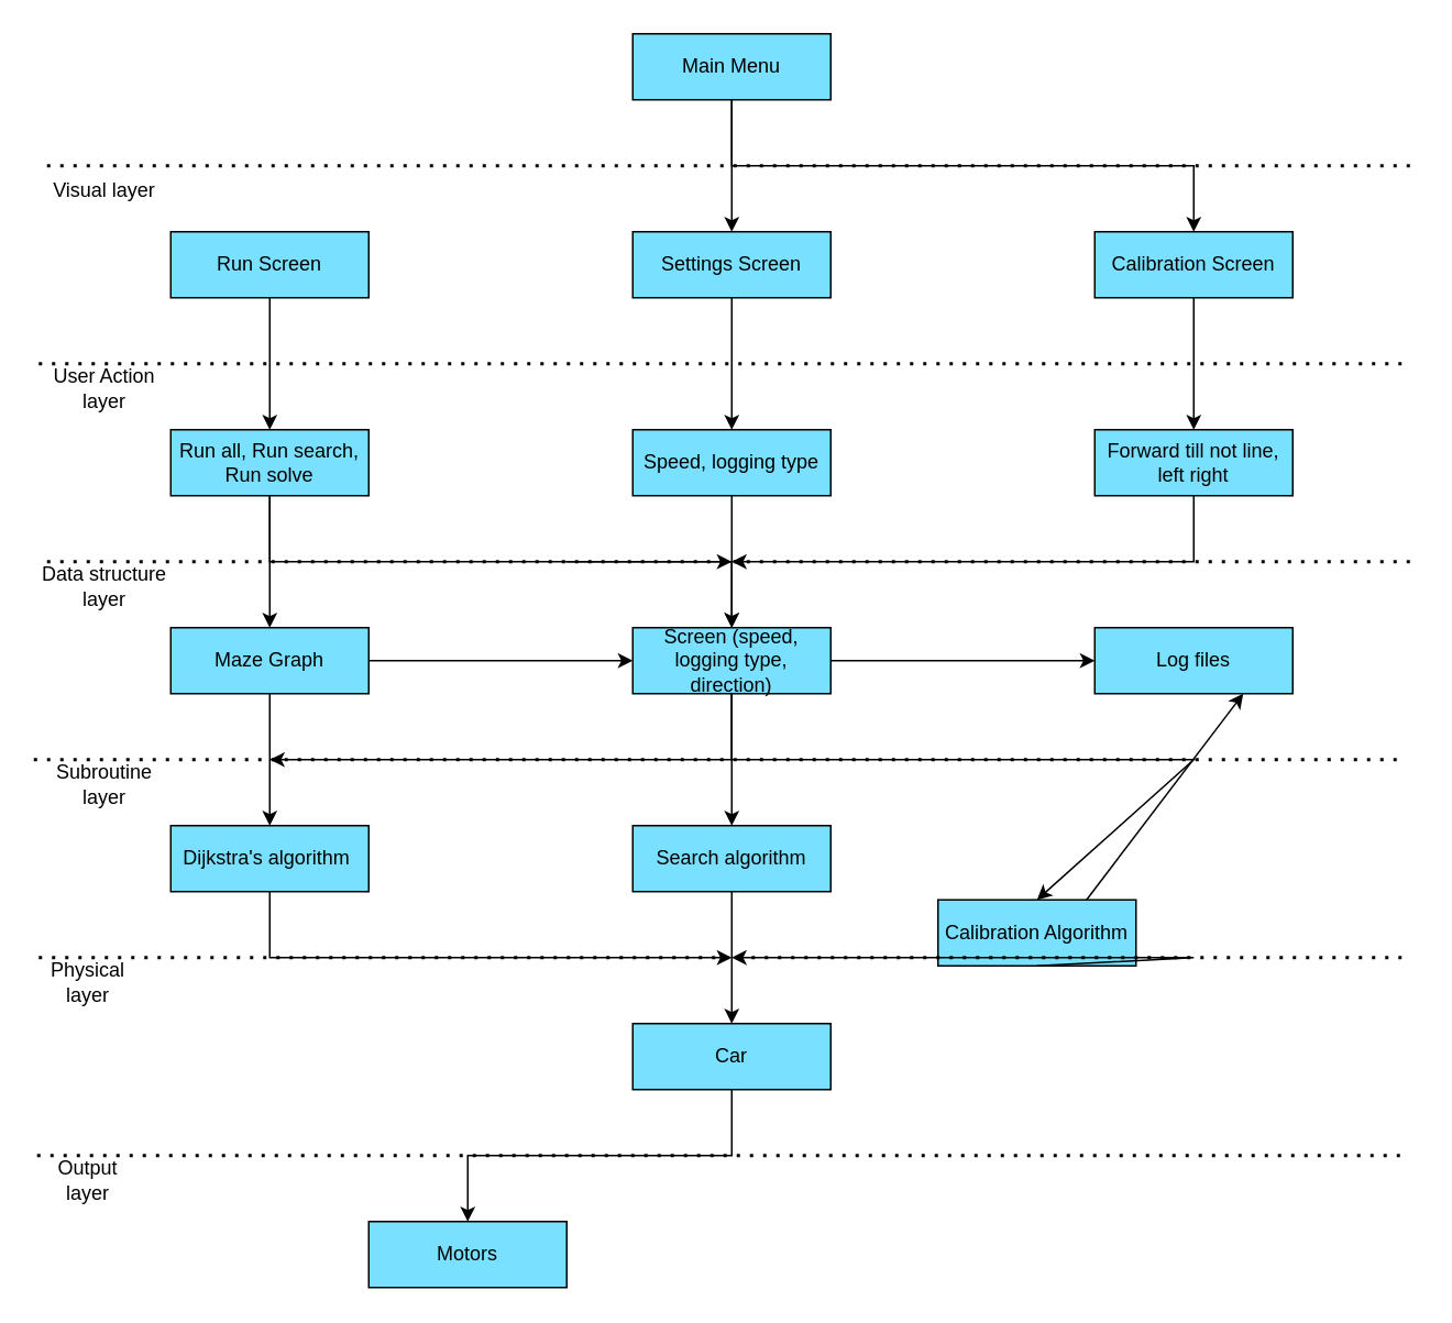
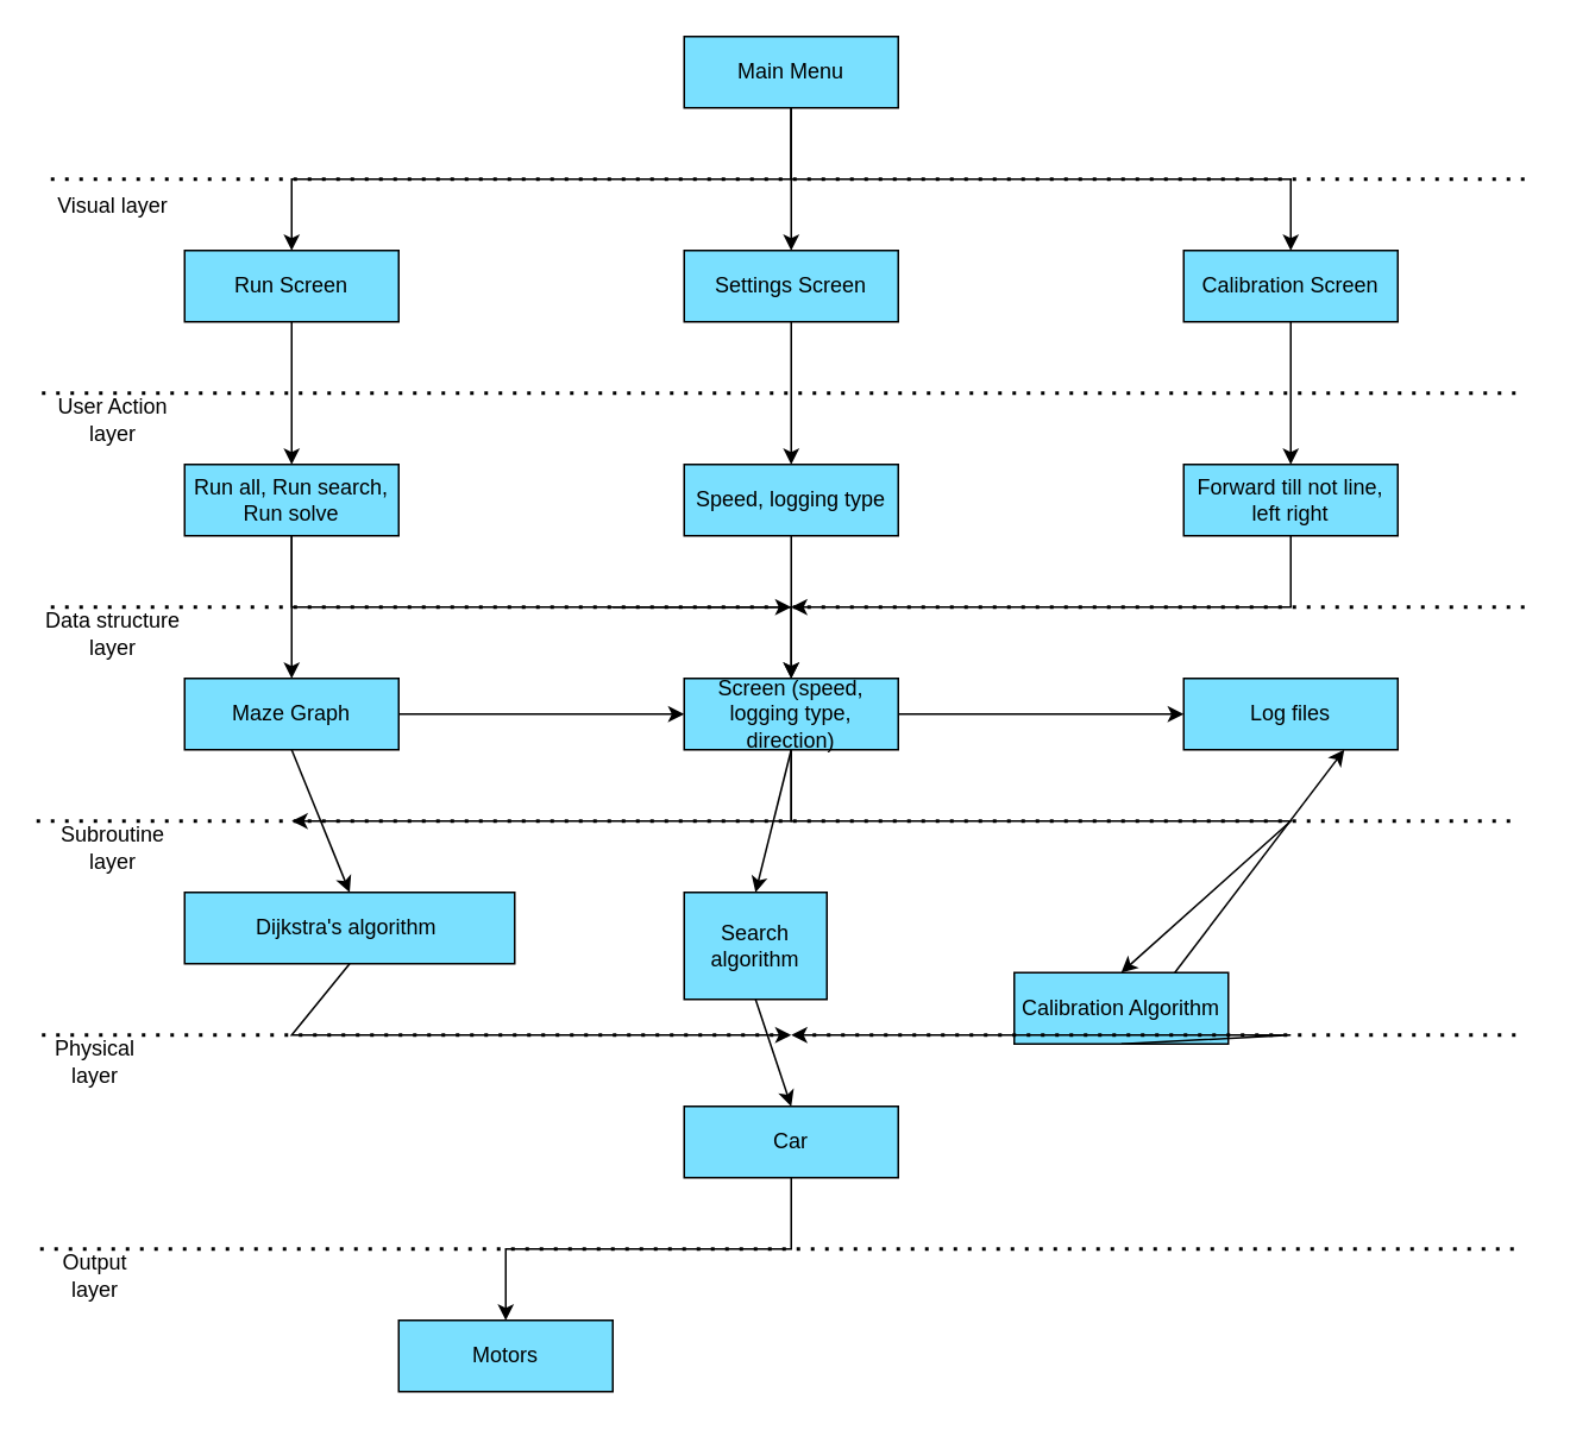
  <mxCell id="0" />
  <mxCell id="1" parent="0" />
  <mxCell id="2" value="Main Menu" style="rounded=0;whiteSpace=wrap;html=1;fillColor=#7AE0FF;" vertex="1" parent="1"><mxGeometry x="383" y="20" width="120" height="40" as="geometry" /></mxCell>
  <mxCell id="3" value="Run Screen" style="rounded=0;whiteSpace=wrap;html=1;fillColor=#7AE0FF;" vertex="1" parent="1"><mxGeometry x="103" y="140" width="120" height="40" as="geometry" /></mxCell>
  <mxCell id="4" value="Settings Screen" style="rounded=0;whiteSpace=wrap;html=1;fillColor=#7AE0FF;" vertex="1" parent="1"><mxGeometry x="383" y="140" width="120" height="40" as="geometry" /></mxCell>
  <mxCell id="5" value="Calibration Screen" style="rounded=0;whiteSpace=wrap;html=1;fillColor=#7AE0FF;" vertex="1" parent="1"><mxGeometry x="663" y="140" width="120" height="40" as="geometry" /></mxCell>
+ <mxCell id="6" value="" style="endArrow=classic;html=1;rounded=0;entryX=0.5;entryY=0;entryDx=0;entryDy=0;exitX=0.5;exitY=1;exitDx=0;exitDy=0;" edge="1" parent="1" source="2" target="3"><mxGeometry width="50" height="50" relative="1" as="geometry"><mxPoint x="443" y="110" as="sourcePoint" /><mxPoint x="463" y="350" as="targetPoint" /><Array as="points"><mxPoint x="443" y="100" /><mxPoint x="163" y="100" /></Array></mxGeometry></mxCell>
  <mxCell id="7" value="" style="endArrow=classic;html=1;rounded=0;entryX=0.5;entryY=0;entryDx=0;entryDy=0;" edge="1" parent="1" target="4"><mxGeometry width="50" height="50" relative="1" as="geometry"><mxPoint x="443" y="60" as="sourcePoint" /><mxPoint x="463" y="350" as="targetPoint" /></mxGeometry></mxCell>
  <mxCell id="8" value="" style="endArrow=classic;html=1;rounded=0;exitX=0.5;exitY=1;exitDx=0;exitDy=0;entryX=0.5;entryY=0;entryDx=0;entryDy=0;" edge="1" parent="1" source="2" target="5"><mxGeometry width="50" height="50" relative="1" as="geometry"><mxPoint x="413" y="400" as="sourcePoint" /><mxPoint x="463" y="350" as="targetPoint" /><Array as="points"><mxPoint x="443" y="100" /><mxPoint x="723" y="100" /></Array></mxGeometry></mxCell>
  <mxCell id="9" value="Run all, Run search, Run solve" style="rounded=0;whiteSpace=wrap;html=1;fillColor=#7AE0FF;" vertex="1" parent="1"><mxGeometry x="103" y="260" width="120" height="40" as="geometry" /></mxCell>
  <mxCell id="10" value="Speed, logging type" style="rounded=0;whiteSpace=wrap;html=1;fillColor=#7AE0FF;" vertex="1" parent="1"><mxGeometry x="383" y="260" width="120" height="40" as="geometry" /></mxCell>
  <mxCell id="11" value="Forward till not line, left right" style="rounded=0;whiteSpace=wrap;html=1;fillColor=#7AE0FF;" vertex="1" parent="1"><mxGeometry x="663" y="260" width="120" height="40" as="geometry" /></mxCell>
  <mxCell id="12" value="Maze Graph" style="rounded=0;whiteSpace=wrap;html=1;fillColor=#7AE0FF;" vertex="1" parent="1"><mxGeometry x="103" y="380" width="120" height="40" as="geometry" /></mxCell>
  <mxCell id="13" value="Screen (speed, logging type, direction)" style="rounded=0;whiteSpace=wrap;html=1;fillColor=#7AE0FF;" vertex="1" parent="1"><mxGeometry x="383" y="380" width="120" height="40" as="geometry" /></mxCell>
- <mxCell id="14" value="Dijkstra's algorithm&amp;nbsp;" style="rounded=0;whiteSpace=wrap;html=1;fillColor=#7AE0FF;" vertex="1" parent="1"><mxGeometry x="103" y="500" width="120" height="40" as="geometry" /></mxCell>
- <mxCell id="15" value="Search algorithm" style="rounded=0;whiteSpace=wrap;html=1;fillColor=#7AE0FF;" vertex="1" parent="1"><mxGeometry x="383" y="500" width="120" height="40" as="geometry" /></mxCell>
+ <mxCell id="14" value="Dijkstra's algorithm&amp;nbsp;" style="rounded=0;whiteSpace=wrap;html=1;fillColor=#7AE0FF;" vertex="1" parent="1"><mxGeometry x="103" y="500" width="185" height="40" as="geometry" /></mxCell>
+ <mxCell id="15" value="Search algorithm" style="rounded=0;whiteSpace=wrap;html=1;fillColor=#7AE0FF;" vertex="1" parent="1"><mxGeometry x="383" y="500" width="80" height="60" as="geometry" /></mxCell>
  <mxCell id="16" value="Calibration Algorithm" style="rounded=0;whiteSpace=wrap;html=1;fillColor=#7AE0FF;" vertex="1" parent="1"><mxGeometry x="568" y="545" width="120" height="40" as="geometry" /></mxCell>
  <mxCell id="17" value="Car" style="rounded=0;whiteSpace=wrap;html=1;fillColor=#7AE0FF;" vertex="1" parent="1"><mxGeometry x="383" y="620" width="120" height="40" as="geometry" /></mxCell>
  <mxCell id="18" value="Motors" style="rounded=0;whiteSpace=wrap;html=1;fillColor=#7AE0FF;" vertex="1" parent="1"><mxGeometry x="223" y="740" width="120" height="40" as="geometry" /></mxCell>
  <mxCell id="19" value="Log files" style="rounded=0;whiteSpace=wrap;html=1;fillColor=#7AE0FF;" vertex="1" parent="1"><mxGeometry x="663" y="380" width="120" height="40" as="geometry" /></mxCell>
  <mxCell id="20" value="" style="endArrow=classic;html=1;rounded=0;exitX=0.5;exitY=1;exitDx=0;exitDy=0;entryX=0.5;entryY=0;entryDx=0;entryDy=0;" edge="1" parent="1" source="3" target="9"><mxGeometry width="50" height="50" relative="1" as="geometry"><mxPoint x="413" y="380" as="sourcePoint" /><mxPoint x="463" y="330" as="targetPoint" /></mxGeometry></mxCell>
  <mxCell id="21" value="" style="endArrow=classic;html=1;rounded=0;exitX=0.5;exitY=1;exitDx=0;exitDy=0;entryX=0.5;entryY=0;entryDx=0;entryDy=0;" edge="1" parent="1" source="4" target="10"><mxGeometry width="50" height="50" relative="1" as="geometry"><mxPoint x="493" y="170" as="sourcePoint" /><mxPoint x="493" y="250" as="targetPoint" /></mxGeometry></mxCell>
  <mxCell id="22" value="" style="endArrow=classic;html=1;rounded=0;entryX=0.5;entryY=0;entryDx=0;entryDy=0;exitX=0.5;exitY=1;exitDx=0;exitDy=0;" edge="1" parent="1" source="5" target="11"><mxGeometry width="50" height="50" relative="1" as="geometry"><mxPoint x="643.5" y="180" as="sourcePoint" /><mxPoint x="643" y="260" as="targetPoint" /></mxGeometry></mxCell>
  <mxCell id="23" value="" style="endArrow=classic;html=1;rounded=0;exitX=0.5;exitY=1;exitDx=0;exitDy=0;entryX=0.5;entryY=0;entryDx=0;entryDy=0;" edge="1" parent="1" source="9" target="12"><mxGeometry width="50" height="50" relative="1" as="geometry"><mxPoint x="223" y="360" as="sourcePoint" /><mxPoint x="273" y="310" as="targetPoint" /></mxGeometry></mxCell>
  <mxCell id="24" value="" style="endArrow=classic;html=1;rounded=0;exitX=0.5;exitY=1;exitDx=0;exitDy=0;entryX=0.5;entryY=0;entryDx=0;entryDy=0;" edge="1" parent="1" source="9" target="13"><mxGeometry width="50" height="50" relative="1" as="geometry"><mxPoint x="413" y="380" as="sourcePoint" /><mxPoint x="463" y="330" as="targetPoint" /><Array as="points"><mxPoint x="163" y="340" /><mxPoint x="443" y="340" /></Array></mxGeometry></mxCell>
  <mxCell id="25" value="" style="endArrow=classic;html=1;rounded=0;exitX=0.5;exitY=1;exitDx=0;exitDy=0;entryX=0.5;entryY=0;entryDx=0;entryDy=0;" edge="1" parent="1" source="10" target="13"><mxGeometry width="50" height="50" relative="1" as="geometry"><mxPoint x="413" y="380" as="sourcePoint" /><mxPoint x="463" y="330" as="targetPoint" /></mxGeometry></mxCell>
  <mxCell id="26" value="" style="endArrow=classic;html=1;rounded=0;" edge="1" parent="1"><mxGeometry width="50" height="50" relative="1" as="geometry"><mxPoint x="343" y="340" as="sourcePoint" /><mxPoint x="443" y="340" as="targetPoint" /></mxGeometry></mxCell>
  <mxCell id="27" value="" style="endArrow=classic;html=1;rounded=0;exitX=0.5;exitY=1;exitDx=0;exitDy=0;" edge="1" parent="1" source="11"><mxGeometry width="50" height="50" relative="1" as="geometry"><mxPoint x="413" y="380" as="sourcePoint" /><mxPoint x="443" y="340" as="targetPoint" /><Array as="points"><mxPoint x="723" y="340" /></Array></mxGeometry></mxCell>
  <mxCell id="28" value="" style="endArrow=classic;html=1;rounded=0;exitX=1;exitY=0.5;exitDx=0;exitDy=0;entryX=0;entryY=0.5;entryDx=0;entryDy=0;" edge="1" parent="1" source="12" target="13"><mxGeometry width="50" height="50" relative="1" as="geometry"><mxPoint x="413" y="380" as="sourcePoint" /><mxPoint x="463" y="330" as="targetPoint" /></mxGeometry></mxCell>
  <mxCell id="29" value="" style="endArrow=classic;html=1;rounded=0;exitX=1;exitY=0.5;exitDx=0;exitDy=0;entryX=0;entryY=0.5;entryDx=0;entryDy=0;" edge="1" parent="1" source="13" target="19"><mxGeometry width="50" height="50" relative="1" as="geometry"><mxPoint x="413" y="380" as="sourcePoint" /><mxPoint x="463" y="330" as="targetPoint" /></mxGeometry></mxCell>
  <mxCell id="30" value="" style="endArrow=classic;html=1;rounded=0;exitX=0.5;exitY=1;exitDx=0;exitDy=0;entryX=0.5;entryY=0;entryDx=0;entryDy=0;" edge="1" parent="1" source="13" target="15"><mxGeometry width="50" height="50" relative="1" as="geometry"><mxPoint x="413" y="380" as="sourcePoint" /><mxPoint x="463" y="330" as="targetPoint" /></mxGeometry></mxCell>
  <mxCell id="31" value="" style="endArrow=classic;html=1;rounded=0;exitX=0.5;exitY=1;exitDx=0;exitDy=0;" edge="1" parent="1" source="13"><mxGeometry width="50" height="50" relative="1" as="geometry"><mxPoint x="413" y="380" as="sourcePoint" /><mxPoint x="163" y="460" as="targetPoint" /><Array as="points"><mxPoint x="443" y="460" /></Array></mxGeometry></mxCell>
  <mxCell id="32" value="" style="endArrow=classic;html=1;rounded=0;exitX=0.5;exitY=1;exitDx=0;exitDy=0;entryX=0.5;entryY=0;entryDx=0;entryDy=0;" edge="1" parent="1" source="12" target="14"><mxGeometry width="50" height="50" relative="1" as="geometry"><mxPoint x="243" y="460" as="sourcePoint" /><mxPoint x="293" y="410" as="targetPoint" /></mxGeometry></mxCell>
  <mxCell id="33" value="" style="endArrow=classic;html=1;rounded=0;exitX=0.5;exitY=1;exitDx=0;exitDy=0;entryX=0.5;entryY=0;entryDx=0;entryDy=0;" edge="1" parent="1" source="13" target="16"><mxGeometry width="50" height="50" relative="1" as="geometry"><mxPoint x="513" y="450" as="sourcePoint" /><mxPoint x="563" y="400" as="targetPoint" /><Array as="points"><mxPoint x="443" y="460" /><mxPoint x="723" y="460" /></Array></mxGeometry></mxCell>
  <mxCell id="34" value="" style="endArrow=classic;html=1;rounded=0;exitX=0.75;exitY=0;exitDx=0;exitDy=0;entryX=0.75;entryY=1;entryDx=0;entryDy=0;" edge="1" parent="1" source="16" target="19"><mxGeometry width="50" height="50" relative="1" as="geometry"><mxPoint x="413" y="380" as="sourcePoint" /><mxPoint x="463" y="330" as="targetPoint" /></mxGeometry></mxCell>
  <mxCell id="35" value="" style="endArrow=classic;html=1;rounded=0;exitX=0.5;exitY=1;exitDx=0;exitDy=0;entryX=0.5;entryY=0;entryDx=0;entryDy=0;" edge="1" parent="1" source="15" target="17"><mxGeometry width="50" height="50" relative="1" as="geometry"><mxPoint x="413" y="510" as="sourcePoint" /><mxPoint x="463" y="460" as="targetPoint" /></mxGeometry></mxCell>
  <mxCell id="36" value="" style="endArrow=classic;html=1;rounded=0;exitX=0.5;exitY=1;exitDx=0;exitDy=0;" edge="1" parent="1" source="14"><mxGeometry width="50" height="50" relative="1" as="geometry"><mxPoint x="243" y="590" as="sourcePoint" /><mxPoint x="443" y="580" as="targetPoint" /><Array as="points"><mxPoint x="163" y="580" /></Array></mxGeometry></mxCell>
  <mxCell id="37" value="" style="endArrow=classic;html=1;rounded=0;exitX=0.5;exitY=1;exitDx=0;exitDy=0;" edge="1" parent="1" source="16"><mxGeometry width="50" height="50" relative="1" as="geometry"><mxPoint x="413" y="510" as="sourcePoint" /><mxPoint x="443" y="580" as="targetPoint" /><Array as="points"><mxPoint x="723" y="580" /></Array></mxGeometry></mxCell>
  <mxCell id="38" value="" style="endArrow=classic;html=1;rounded=0;exitX=0.5;exitY=1;exitDx=0;exitDy=0;entryX=0.5;entryY=0;entryDx=0;entryDy=0;" edge="1" parent="1" source="17" target="18"><mxGeometry width="50" height="50" relative="1" as="geometry"><mxPoint x="412" y="760" as="sourcePoint" /><mxPoint x="283" y="720" as="targetPoint" /><Array as="points"><mxPoint x="443" y="700" /><mxPoint x="283" y="700" /></Array></mxGeometry></mxCell>
  <mxCell id="39" value="" style="endArrow=none;dashed=1;html=1;dashPattern=1 3;strokeWidth=2;rounded=0;" edge="1" parent="1"><mxGeometry width="50" height="50" relative="1" as="geometry"><mxPoint y="220" as="sourcePoint" x="23" /><mxPoint x="853" y="220" as="targetPoint" /></mxGeometry></mxCell>
  <mxCell id="40" value="" style="endArrow=none;dashed=1;html=1;dashPattern=1 3;strokeWidth=2;rounded=0;" edge="1" parent="1"><mxGeometry width="50" height="50" relative="1" as="geometry"><mxPoint x="28" y="340" as="sourcePoint" /><mxPoint x="858" y="340" as="targetPoint" /></mxGeometry></mxCell>
  <mxCell id="41" value="" style="endArrow=none;dashed=1;html=1;dashPattern=1 3;strokeWidth=2;rounded=0;" edge="1" parent="1"><mxGeometry width="50" height="50" relative="1" as="geometry"><mxPoint x="20" y="460" as="sourcePoint" /><mxPoint x="850" y="460" as="targetPoint" /></mxGeometry></mxCell>
  <mxCell id="42" value="" style="endArrow=none;dashed=1;html=1;dashPattern=1 3;strokeWidth=2;rounded=0;" edge="1" parent="1"><mxGeometry width="50" height="50" relative="1" as="geometry"><mxPoint y="580" as="sourcePoint" x="23" /><mxPoint x="853" y="580" as="targetPoint" /></mxGeometry></mxCell>
  <mxCell id="43" value="" style="endArrow=none;dashed=1;html=1;dashPattern=1 3;strokeWidth=2;rounded=0;" edge="1" parent="1"><mxGeometry width="50" height="50" relative="1" as="geometry"><mxPoint x="28" y="100" as="sourcePoint" /><mxPoint x="858" y="100" as="targetPoint" /></mxGeometry></mxCell>
  <mxCell id="44" value="" style="endArrow=none;dashed=1;html=1;dashPattern=1 3;strokeWidth=2;rounded=0;" edge="1" parent="1"><mxGeometry width="50" height="50" relative="1" as="geometry"><mxPoint x="22" y="700" as="sourcePoint" /><mxPoint x="852" y="700" as="targetPoint" /></mxGeometry></mxCell>
  <mxCell id="45" value="Visual layer" style="text;html=1;strokeColor=none;fillColor=none;align=center;verticalAlign=middle;whiteSpace=wrap;rounded=0;" vertex="1" parent="1"><mxGeometry y="100" width="80" height="30" as="geometry" x="23" /></mxCell>
  <mxCell id="46" value="User Action layer" style="text;html=1;strokeColor=none;fillColor=none;align=center;verticalAlign=middle;whiteSpace=wrap;rounded=0;" vertex="1" parent="1"><mxGeometry y="220" width="80" height="30" as="geometry" x="23" /></mxCell>
  <mxCell id="47" value="Data structure layer" style="text;html=1;strokeColor=none;fillColor=none;align=center;verticalAlign=middle;whiteSpace=wrap;rounded=0;" vertex="1" parent="1"><mxGeometry y="340" width="80" height="30" as="geometry" x="23" /></mxCell>
  <mxCell id="48" value="Subroutine layer" style="text;html=1;strokeColor=none;fillColor=none;align=center;verticalAlign=middle;whiteSpace=wrap;rounded=0;" vertex="1" parent="1"><mxGeometry y="460" width="80" height="30" as="geometry" x="23" /></mxCell>
  <mxCell id="49" value="Physical layer" style="text;html=1;strokeColor=none;fillColor=none;align=center;verticalAlign=middle;whiteSpace=wrap;rounded=0;" vertex="1" parent="1"><mxGeometry y="580" width="60" height="30" as="geometry" x="23" /></mxCell>
  <mxCell id="50" value="Output layer" style="text;html=1;strokeColor=none;fillColor=none;align=center;verticalAlign=middle;whiteSpace=wrap;rounded=0;" vertex="1" parent="1"><mxGeometry y="700" width="60" height="30" as="geometry" x="23" /></mxCell>
